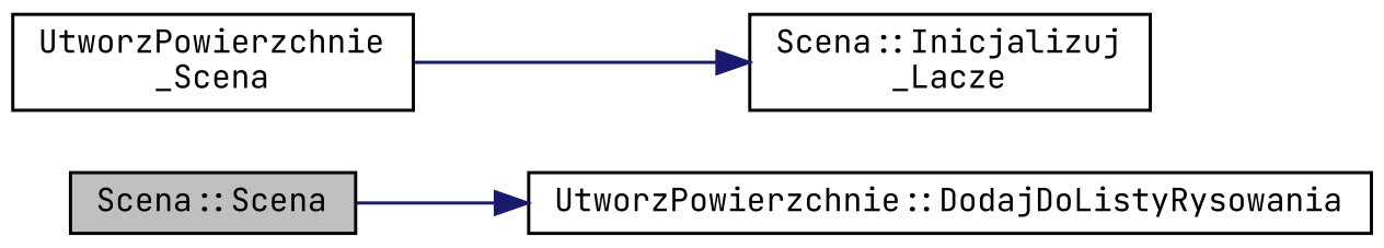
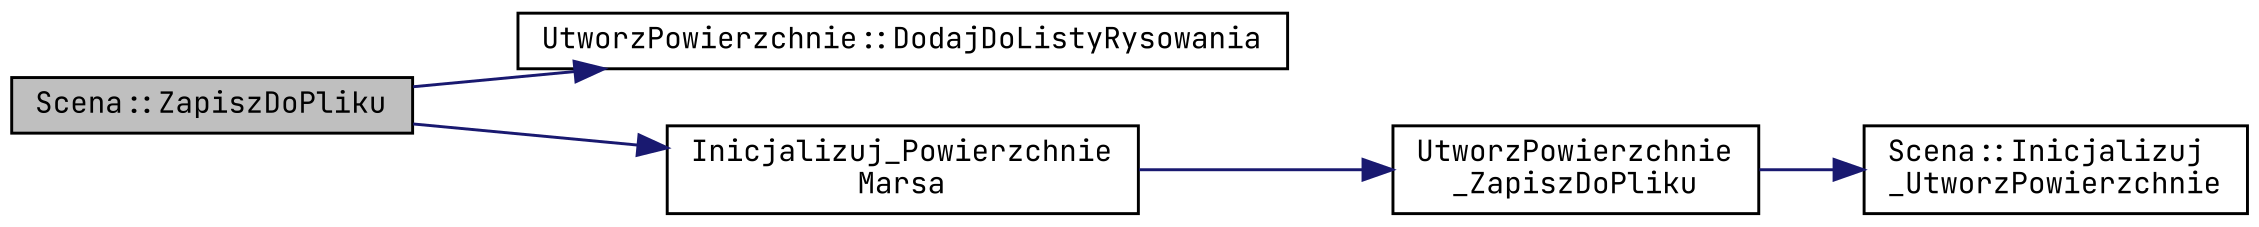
  digraph {
    fontname="JetBrains Mono"
    rankdir=LR
    node [color=black fillcolor=white fontname="JetBrains Mono" fontsize=10 shape=record style=filled]
    edge [color=midnightblue fontname="JetBrains Mono" fontsize=10 labelfontname=FreeSans labelfontsize=10 style=solid]
-   n1 [fillcolor=grey75 fontcolor=black height=0.2 label="Scena::Scena" width=0.4]
+   n1 [fillcolor=grey75 fontcolor=black height=0.2 label="Scena::ZapiszDoPliku" width=0.4]
    n2 [height=0.2 label="UtworzPowierzchnie::DodajDoListyRysowania" width=0.4]
-   n4 [height=0.2 label="Scena::Inicjalizuj\l_Lacze" width=0.4]
-   n5 [height=0.2 label="UtworzPowierzchnie\l_Scena" width=0.4]
+   n3 [height=0.2 label="Inicjalizuj_Powierzchnie\lMarsa" width=0.4]
+   n4 [height=0.2 label="Scena::Inicjalizuj\l_UtworzPowierzchnie" width=0.4]
+   n5 [height=0.2 label="UtworzPowierzchnie\l_ZapiszDoPliku" width=0.4]
    n1 -> n2
+   n1 -> n3
+   n3 -> n5
    n5 -> n4
  }
